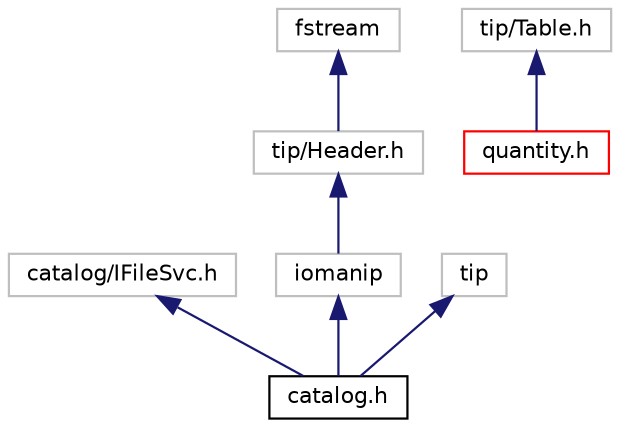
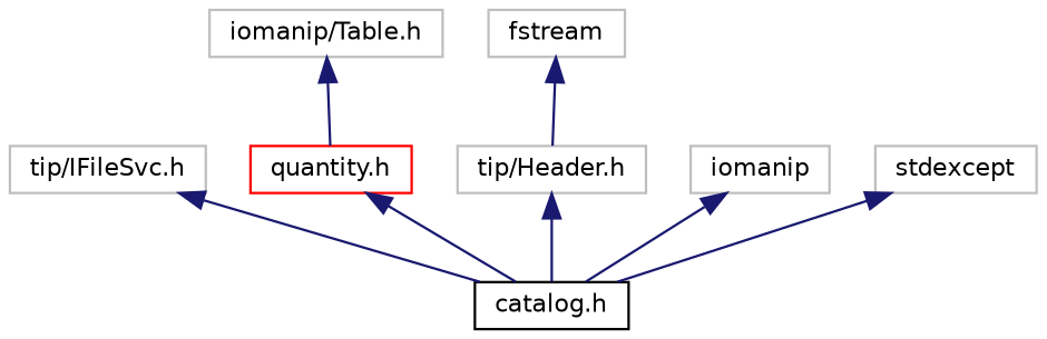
  digraph {
    node [color=grey75 fontname=Helvetica fontsize=10 shape=box]
    edge [color=midnightblue dir=back fontname=Helvetica fontsize=10 style=solid]
    n1 [color=black height=0.2 label="catalog.h" width=0.4]
-   n2 [height=0.2 label="catalog/IFileSvc.h" width=0.4]
-   n3 [height=0.2 label="tip/Table.h" width=0.4]
+   n2 [height=0.2 label="tip/IFileSvc.h" width=0.4]
+   n3 [height=0.2 label="iomanip/Table.h" width=0.4]
    n4 [color=red height=0.2 label="quantity.h" width=0.4]
    n5 [height=0.2 label="tip/Header.h" width=0.4]
    n6 [height=0.2 label=fstream width=0.4]
    n7 [height=0.2 label=iomanip width=0.4]
-   n8 [height=0.2 label=tip width=0.4]
+   n8 [height=0.2 label=stdexcept width=0.4]
    n2 -> n1
    n3 -> n4
-   n5 -> n7
+   n4 -> n1
+   n5 -> n1
    n6 -> n5
    n7 -> n1
    n8 -> n1
  }
